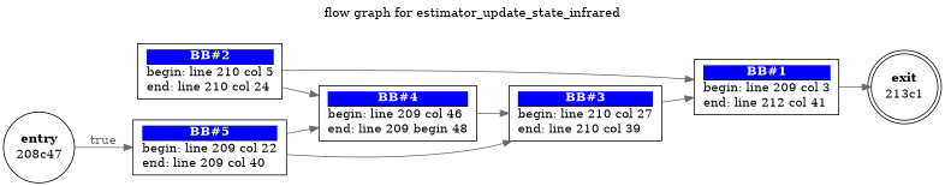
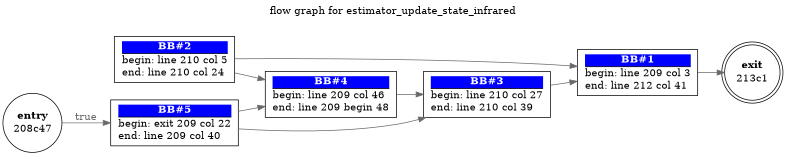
  digraph {
    label="flow graph for estimator_update_state_infrared"
    labelloc=t
    rankdir=LR
    node [shape=box]
    edge [color=dimgray fontcolor=dimgray]
    n1 [label=<<TABLE border="0" cellborder="0" cellpadding="0"><TR><TD border="0" bgcolor="#ffffff" sides="b"><FONT color="#000000"><B>exit</B></FONT></TD></TR><TR><TD>213c1</TD></TR></TABLE>> margin=0 shape=doublecircle]
    n2 [label=<<TABLE border="0" cellborder="0" cellpadding="0"><TR><TD border="1" bgcolor="#0000ff" sides="b"><FONT color="#ffffff"><B>BB#1</B></FONT></TD></TR><TR><TD align="left">begin: line 209 col 3</TD></TR><TR><TD align="left">end: line 212 col 41</TD></TR></TABLE>>]
    n3 [label=<<TABLE border="0" cellborder="0" cellpadding="0"><TR><TD border="1" bgcolor="#0000ff" sides="b"><FONT color="#ffffff"><B>BB#2</B></FONT></TD></TR><TR><TD align="left">begin: line 210 col 5</TD></TR><TR><TD align="left">end: line 210 col 24</TD></TR></TABLE>>]
    n4 [label=<<TABLE border="0" cellborder="0" cellpadding="0"><TR><TD border="1" bgcolor="#0000ff" sides="b"><FONT color="#ffffff"><B>BB#4</B></FONT></TD></TR><TR><TD align="left">begin: line 209 col 46</TD></TR><TR><TD align="left">end: line 209 begin 48</TD></TR></TABLE>>]
    n5 [label=<<TABLE border="0" cellborder="0" cellpadding="0"><TR><TD border="1" bgcolor="#0000ff" sides="b"><FONT color="#ffffff"><B>BB#3</B></FONT></TD></TR><TR><TD align="left">begin: line 210 col 27</TD></TR><TR><TD align="left">end: line 210 col 39</TD></TR></TABLE>>]
-   n6 [label=<<TABLE border="0" cellborder="0" cellpadding="0"><TR><TD border="1" bgcolor="#0000ff" sides="b"><FONT color="#ffffff"><B>BB#5</B></FONT></TD></TR><TR><TD align="left">begin: line 209 col 22</TD></TR><TR><TD align="left">end: line 209 col 40</TD></TR></TABLE>>]
+   n6 [label=<<TABLE border="0" cellborder="0" cellpadding="0"><TR><TD border="1" bgcolor="#0000ff" sides="b"><FONT color="#ffffff"><B>BB#5</B></FONT></TD></TR><TR><TD align="left">begin: exit 209 col 22</TD></TR><TR><TD align="left">end: line 209 col 40</TD></TR></TABLE>>]
    n7 [label=<<TABLE border="0" cellborder="0" cellpadding="0"><TR><TD border="0" bgcolor="#ffffff" sides="b"><FONT color="#000000"><B>entry</B></FONT></TD></TR><TR><TD>208c47</TD></TR></TABLE>> margin=0 shape=circle]
    n2 -> n1
    n3 -> n2
    n3 -> n4
    n4 -> n5
    n5 -> n2
    n6 -> n4
    n6 -> n5
    n7 -> n6 [label=true]
  }
